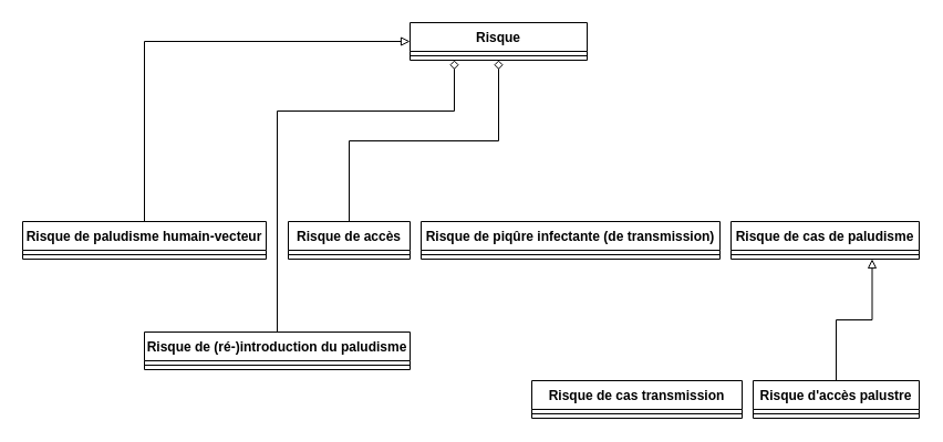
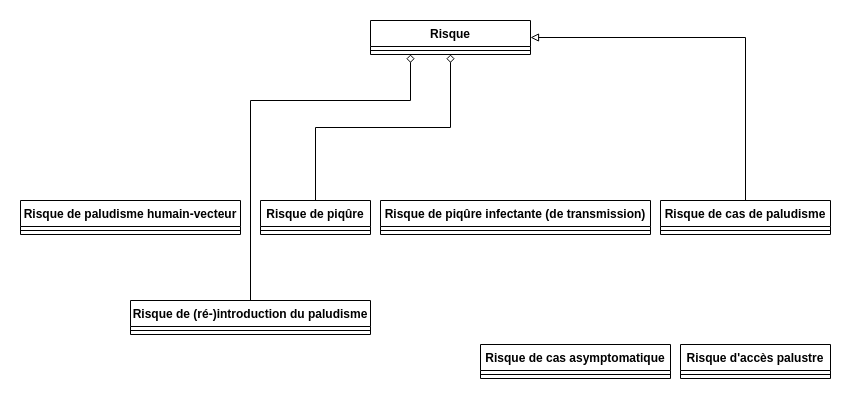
  <mxCell id="0" />
  <mxCell id="1" parent="0" />
  <mxCell id="2" value="Risque" style="swimlane;fontStyle=1;align=center;verticalAlign=top;childLayout=stackLayout;horizontal=1;startSize=26;horizontalStack=0;resizeParent=1;resizeParentMax=0;resizeLast=0;collapsible=1;marginBottom=0;" vertex="1" parent="1"><mxGeometry x="370" y="20" width="160" height="34" as="geometry" /></mxCell>
  <mxCell id="3" value="" style="line;strokeWidth=1;fillColor=none;align=left;verticalAlign=middle;spacingTop=-1;spacingLeft=3;spacingRight=3;rotatable=0;labelPosition=right;points=[];portConstraint=eastwest;" vertex="1" parent="2"><mxGeometry y="26" width="160" height="8" as="geometry" /></mxCell>
- <mxCell id="4" style="edgeStyle=orthogonalEdgeStyle;rounded=0;orthogonalLoop=1;jettySize=auto;html=1;exitX=0.5;exitY=0;exitDx=0;exitDy=0;entryX=0;entryY=0.5;entryDx=0;entryDy=0;endArrow=block;endFill=0;" edge="1" parent="1" source="5" target="2"><mxGeometry relative="1" as="geometry" /></mxCell>
  <mxCell id="5" value="Risque de paludisme humain-vecteur" style="swimlane;fontStyle=1;align=center;verticalAlign=top;childLayout=stackLayout;horizontal=1;startSize=26;horizontalStack=0;resizeParent=1;resizeParentMax=0;resizeLast=0;collapsible=1;marginBottom=0;" vertex="1" parent="1"><mxGeometry x="20" y="200" width="220" height="34" as="geometry" /></mxCell>
  <mxCell id="6" value="" style="line;strokeWidth=1;fillColor=none;align=left;verticalAlign=middle;spacingTop=-1;spacingLeft=3;spacingRight=3;rotatable=0;labelPosition=right;points=[];portConstraint=eastwest;" vertex="1" parent="5"><mxGeometry y="26" width="220" height="8" as="geometry" /></mxCell>
  <mxCell id="7" style="edgeStyle=orthogonalEdgeStyle;rounded=0;orthogonalLoop=1;jettySize=auto;html=1;exitX=0.5;exitY=0;exitDx=0;exitDy=0;endArrow=diamond;endFill=0;entryX=0.5;entryY=1;entryDx=0;entryDy=0;" edge="1" parent="1" source="8" target="2"><mxGeometry relative="1" as="geometry"><mxPoint x="440" y="90" as="targetPoint" /></mxGeometry></mxCell>
- <mxCell id="8" value="Risque de accès" style="swimlane;fontStyle=1;align=center;verticalAlign=top;childLayout=stackLayout;horizontal=1;startSize=26;horizontalStack=0;resizeParent=1;resizeParentMax=0;resizeLast=0;collapsible=1;marginBottom=0;" vertex="1" parent="1"><mxGeometry x="260" y="200" width="110" height="34" as="geometry" /></mxCell>
+ <mxCell id="8" value="Risque de piqûre" style="swimlane;fontStyle=1;align=center;verticalAlign=top;childLayout=stackLayout;horizontal=1;startSize=26;horizontalStack=0;resizeParent=1;resizeParentMax=0;resizeLast=0;collapsible=1;marginBottom=0;" vertex="1" parent="1"><mxGeometry x="260" y="200" width="110" height="34" as="geometry" /></mxCell>
  <mxCell id="9" value="" style="line;strokeWidth=1;fillColor=none;align=left;verticalAlign=middle;spacingTop=-1;spacingLeft=3;spacingRight=3;rotatable=0;labelPosition=right;points=[];portConstraint=eastwest;" vertex="1" parent="8"><mxGeometry y="26" width="110" height="8" as="geometry" /></mxCell>
  <mxCell id="10" value="Risque de piqûre infectante (de transmission)" style="swimlane;fontStyle=1;align=center;verticalAlign=top;childLayout=stackLayout;horizontal=1;startSize=26;horizontalStack=0;resizeParent=1;resizeParentMax=0;resizeLast=0;collapsible=1;marginBottom=0;" vertex="1" parent="1"><mxGeometry x="380" y="200" width="270" height="34" as="geometry" /></mxCell>
  <mxCell id="11" value="" style="line;strokeWidth=1;fillColor=none;align=left;verticalAlign=middle;spacingTop=-1;spacingLeft=3;spacingRight=3;rotatable=0;labelPosition=right;points=[];portConstraint=eastwest;" vertex="1" parent="10"><mxGeometry y="26" width="270" height="8" as="geometry" /></mxCell>
+ <mxCell id="12" style="edgeStyle=orthogonalEdgeStyle;rounded=0;orthogonalLoop=1;jettySize=auto;html=1;exitX=0.5;exitY=0;exitDx=0;exitDy=0;entryX=1;entryY=0.5;entryDx=0;entryDy=0;endArrow=block;endFill=0;" edge="1" parent="1" source="13" target="2"><mxGeometry relative="1" as="geometry" /></mxCell>
  <mxCell id="13" value="Risque de cas de paludisme" style="swimlane;fontStyle=1;align=center;verticalAlign=top;childLayout=stackLayout;horizontal=1;startSize=26;horizontalStack=0;resizeParent=1;resizeParentMax=0;resizeLast=0;collapsible=1;marginBottom=0;" vertex="1" parent="1"><mxGeometry x="660" y="200" width="170" height="34" as="geometry" /></mxCell>
  <mxCell id="14" value="" style="line;strokeWidth=1;fillColor=none;align=left;verticalAlign=middle;spacingTop=-1;spacingLeft=3;spacingRight=3;rotatable=0;labelPosition=right;points=[];portConstraint=eastwest;" vertex="1" parent="13"><mxGeometry y="26" width="170" height="8" as="geometry" /></mxCell>
- <mxCell id="15" value="Risque de cas transmission" style="swimlane;fontStyle=1;align=center;verticalAlign=top;childLayout=stackLayout;horizontal=1;startSize=26;horizontalStack=0;resizeParent=1;resizeParentMax=0;resizeLast=0;collapsible=1;marginBottom=0;" vertex="1" parent="1"><mxGeometry x="480" y="344" width="190" height="34" as="geometry" /></mxCell>
+ <mxCell id="15" value="Risque de cas asymptomatique" style="swimlane;fontStyle=1;align=center;verticalAlign=top;childLayout=stackLayout;horizontal=1;startSize=26;horizontalStack=0;resizeParent=1;resizeParentMax=0;resizeLast=0;collapsible=1;marginBottom=0;" vertex="1" parent="1"><mxGeometry x="480" y="344" width="190" height="34" as="geometry" /></mxCell>
  <mxCell id="16" value="" style="line;strokeWidth=1;fillColor=none;align=left;verticalAlign=middle;spacingTop=-1;spacingLeft=3;spacingRight=3;rotatable=0;labelPosition=right;points=[];portConstraint=eastwest;" vertex="1" parent="15"><mxGeometry y="26" width="190" height="8" as="geometry" /></mxCell>
- <mxCell id="17" style="edgeStyle=orthogonalEdgeStyle;rounded=0;orthogonalLoop=1;jettySize=auto;html=1;exitX=0.5;exitY=0;exitDx=0;exitDy=0;entryX=0.75;entryY=1;entryDx=0;entryDy=0;endArrow=block;endFill=0;" edge="1" parent="1" source="18" target="13"><mxGeometry relative="1" as="geometry" /></mxCell>
  <mxCell id="18" value="Risque d'accès palustre" style="swimlane;fontStyle=1;align=center;verticalAlign=top;childLayout=stackLayout;horizontal=1;startSize=26;horizontalStack=0;resizeParent=1;resizeParentMax=0;resizeLast=0;collapsible=1;marginBottom=0;" vertex="1" parent="1"><mxGeometry x="680" y="344" width="150" height="34" as="geometry" /></mxCell>
  <mxCell id="19" value="" style="line;strokeWidth=1;fillColor=none;align=left;verticalAlign=middle;spacingTop=-1;spacingLeft=3;spacingRight=3;rotatable=0;labelPosition=right;points=[];portConstraint=eastwest;" vertex="1" parent="18"><mxGeometry y="26" width="150" height="8" as="geometry" /></mxCell>
  <mxCell id="20" style="edgeStyle=orthogonalEdgeStyle;rounded=0;orthogonalLoop=1;jettySize=auto;html=1;exitX=0.5;exitY=0;exitDx=0;exitDy=0;entryX=0.25;entryY=1;entryDx=0;entryDy=0;endArrow=diamond;endFill=0;" edge="1" parent="1" source="21" target="2"><mxGeometry relative="1" as="geometry"><Array as="points"><mxPoint x="250" y="100" /><mxPoint x="410" y="100" /></Array></mxGeometry></mxCell>
  <mxCell id="21" value="Risque de (ré-)introduction du paludisme" style="swimlane;fontStyle=1;align=center;verticalAlign=top;childLayout=stackLayout;horizontal=1;startSize=26;horizontalStack=0;resizeParent=1;resizeParentMax=0;resizeLast=0;collapsible=1;marginBottom=0;" vertex="1" parent="1"><mxGeometry x="130" y="300" width="240" height="34" as="geometry" /></mxCell>
  <mxCell id="22" value="" style="line;strokeWidth=1;fillColor=none;align=left;verticalAlign=middle;spacingTop=-1;spacingLeft=3;spacingRight=3;rotatable=0;labelPosition=right;points=[];portConstraint=eastwest;" vertex="1" parent="21"><mxGeometry y="26" width="240" height="8" as="geometry" /></mxCell>
